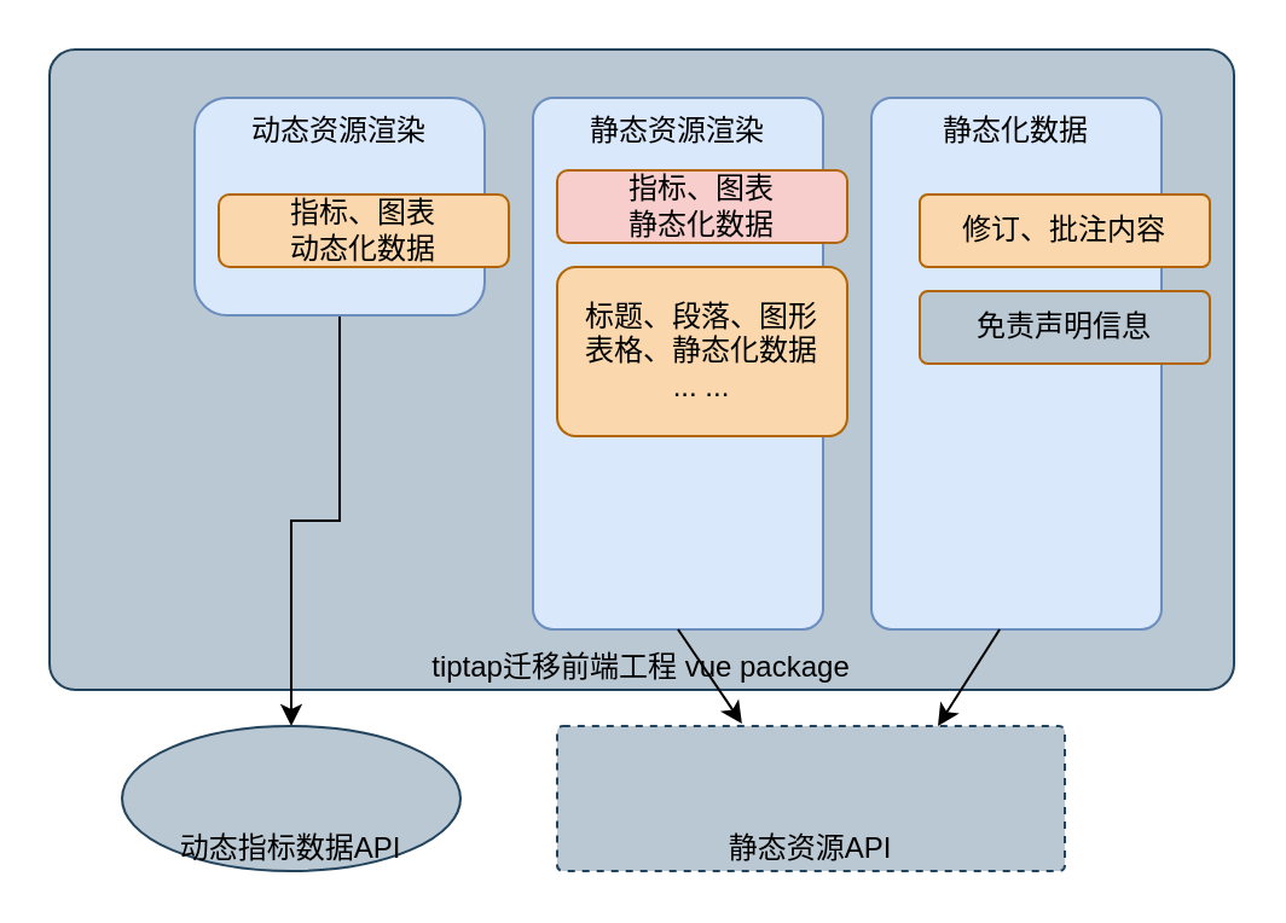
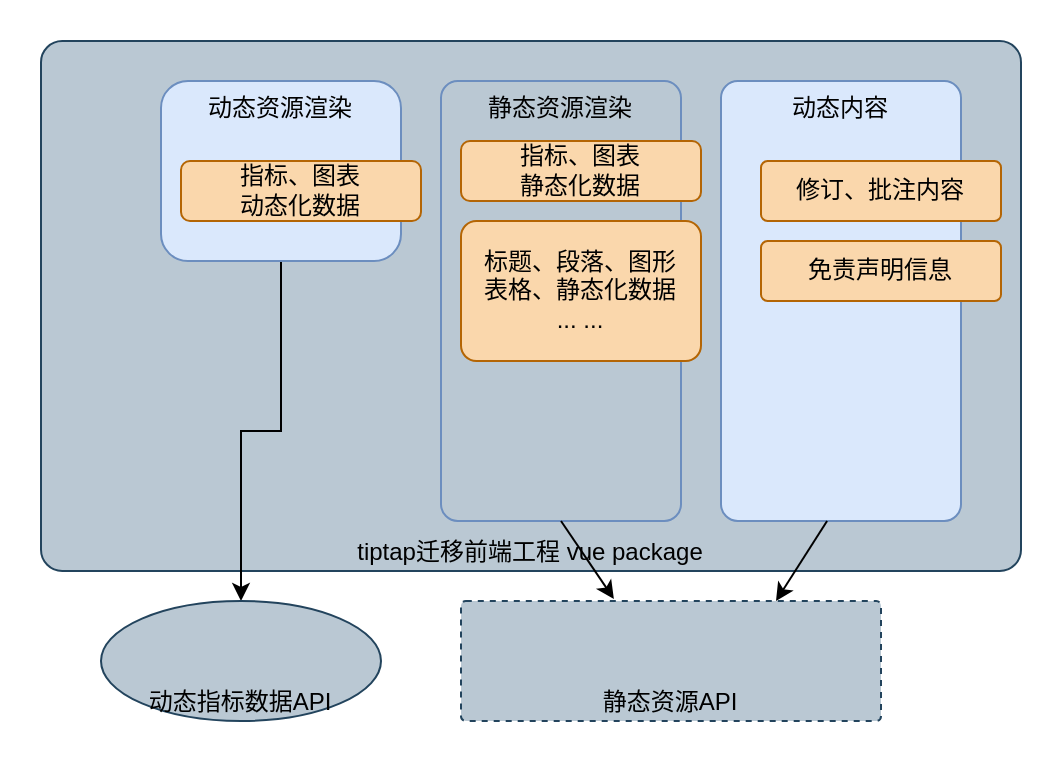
  <mxCell id="0" />
  <mxCell id="1" parent="0" />
  <mxCell id="2" value="tiptap迁移前端工程 vue package" style="rounded=1;whiteSpace=wrap;html=1;fillColor=#bac8d3;strokeColor=#23445d;verticalAlign=bottom;arcSize=4;" parent="1" vertex="1"><mxGeometry x="20" y="20" width="490" height="265" as="geometry" /></mxCell>
  <mxCell id="3" style="edgeStyle=orthogonalEdgeStyle;rounded=0;orthogonalLoop=1;jettySize=auto;html=1;exitX=0.5;exitY=1;exitDx=0;exitDy=0;" parent="1" source="4" target="7" edge="1"><mxGeometry relative="1" as="geometry" /></mxCell>
  <mxCell id="4" value="动态资源渲染" style="rounded=1;whiteSpace=wrap;html=1;fillColor=#dae8fc;strokeColor=#6c8ebf;verticalAlign=top;" parent="1" vertex="1"><mxGeometry x="80" y="40" width="120" height="90" as="geometry" /></mxCell>
- <mxCell id="5" value="静态资源渲染" style="rounded=1;whiteSpace=wrap;html=1;fillColor=#dae8fc;strokeColor=#6c8ebf;arcSize=7;verticalAlign=top;" parent="1" vertex="1"><mxGeometry x="220" y="40" width="120" height="220" as="geometry" /></mxCell>
+ <mxCell id="5" value="静态资源渲染" style="rounded=1;whiteSpace=wrap;html=1;fillColor=#bac8d3;strokeColor=#6c8ebf;arcSize=7;verticalAlign=top;" parent="1" vertex="1"><mxGeometry x="220" y="40" width="120" height="220" as="geometry" /></mxCell>
  <mxCell id="6" value="标题、段落、图形 &lt;br&gt;表格、静态化数据&lt;br&gt;... ..." style="rounded=1;whiteSpace=wrap;html=1;fillColor=#fad7ac;strokeColor=#b46504;arcSize=11;" parent="1" vertex="1"><mxGeometry x="230" y="110" width="120" height="70" as="geometry" /></mxCell>
  <mxCell id="7" value="动态指标数据API" style="ellipse;whiteSpace=wrap;html=1;fillColor=#bac8d3;strokeColor=#23445d;verticalAlign=bottom;arcSize=4;" parent="1" vertex="1"><mxGeometry x="50" y="300" width="140" height="60" as="geometry" /></mxCell>
  <mxCell id="8" value="静态资源API" style="rounded=1;whiteSpace=wrap;html=1;fillColor=#bac8d3;strokeColor=#23445d;verticalAlign=bottom;arcSize=4;dashed=1;" parent="1" vertex="1"><mxGeometry x="230" y="300" width="210" height="60" as="geometry" /></mxCell>
- <mxCell id="9" value="指标、图表&lt;br&gt;静态化数据" style="rounded=1;whiteSpace=wrap;html=1;fillColor=#f8cecc;strokeColor=#b46504;" parent="1" vertex="1"><mxGeometry x="230" y="70" width="120" height="30" as="geometry" /></mxCell>
+ <mxCell id="9" value="指标、图表&lt;br&gt;静态化数据" style="rounded=1;whiteSpace=wrap;html=1;fillColor=#fad7ac;strokeColor=#b46504;" parent="1" vertex="1"><mxGeometry x="230" y="70" width="120" height="30" as="geometry" /></mxCell>
  <mxCell id="10" value="" style="endArrow=classic;html=1;rounded=0;exitX=0.5;exitY=1;exitDx=0;exitDy=0;entryX=0.364;entryY=-0.017;entryDx=0;entryDy=0;entryPerimeter=0;" parent="1" source="5" target="8" edge="1"><mxGeometry width="50" height="50" relative="1" as="geometry"><mxPoint x="230" y="70" as="sourcePoint" /><mxPoint x="280" y="20" as="targetPoint" /></mxGeometry></mxCell>
  <mxCell id="11" value="指标、图表&lt;br&gt;动态化数据" style="rounded=1;whiteSpace=wrap;html=1;fillColor=#fad7ac;strokeColor=#b46504;" vertex="1" parent="1"><mxGeometry x="90" y="80" width="120" height="30" as="geometry" /></mxCell>
- <mxCell id="12" value="静态化数据" style="rounded=1;whiteSpace=wrap;html=1;fillColor=#dae8fc;strokeColor=#6c8ebf;arcSize=7;verticalAlign=top;" vertex="1" parent="1"><mxGeometry x="360" y="40" width="120" height="220" as="geometry" /></mxCell>
+ <mxCell id="12" value="动态内容" style="rounded=1;whiteSpace=wrap;html=1;fillColor=#dae8fc;strokeColor=#6c8ebf;arcSize=7;verticalAlign=top;" vertex="1" parent="1"><mxGeometry x="360" y="40" width="120" height="220" as="geometry" /></mxCell>
  <mxCell id="13" value="修订、批注内容" style="rounded=1;whiteSpace=wrap;html=1;fillColor=#fad7ac;strokeColor=#b46504;arcSize=11;" vertex="1" parent="1"><mxGeometry x="380" y="80" width="120" height="30" as="geometry" /></mxCell>
- <mxCell id="14" value="免责声明信息" style="rounded=1;whiteSpace=wrap;html=1;fillColor=#bac8d3;strokeColor=#b46504;arcSize=11;" vertex="1" parent="1"><mxGeometry x="380" y="120" width="120" height="30" as="geometry" /></mxCell>
+ <mxCell id="14" value="免责声明信息" style="rounded=1;whiteSpace=wrap;html=1;fillColor=#fad7ac;strokeColor=#b46504;arcSize=11;" vertex="1" parent="1"><mxGeometry x="380" y="120" width="120" height="30" as="geometry" /></mxCell>
  <mxCell id="15" value="" style="endArrow=classic;html=1;rounded=0;entryX=0.75;entryY=0;entryDx=0;entryDy=0;exitX=0.442;exitY=1;exitDx=0;exitDy=0;exitPerimeter=0;" edge="1" parent="1" source="12" target="8"><mxGeometry width="50" height="50" relative="1" as="geometry"><mxPoint x="240" y="320" as="sourcePoint" /><mxPoint x="290" y="270" as="targetPoint" /></mxGeometry></mxCell>
